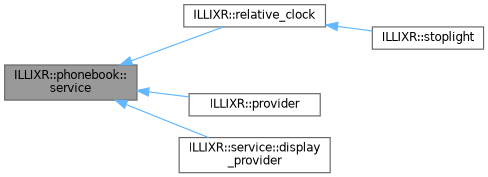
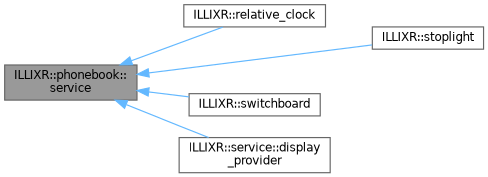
  digraph {
    rankdir=LR
    node [color=gray40 fillcolor=white fontname=Helvetica fontsize=10 shape=box style=filled]
    edge [color=steelblue1 dir=back fontname=Helvetica fontsize=10 labelfontname=Helvetica labelfontsize=10 style=solid]
    n1 [fillcolor=grey60 fontcolor=black height=0.2 label="ILLIXR::phonebook::\lservice" width=0.4]
    n2 [height=0.2 label="ILLIXR::relative_clock" width=0.4]
    n3 [height=0.2 label="ILLIXR::stoplight" width=0.4]
-   n4 [height=0.2 label="ILLIXR::provider" width=0.4]
+   n4 [height=0.2 label="ILLIXR::switchboard" width=0.4]
    n5 [height=0.2 label="ILLIXR::service::display\l_provider" width=0.4]
    n1 -> n2
-   n2 -> n3
+   n1 -> n3
    n1 -> n4
    n1 -> n5
  }
